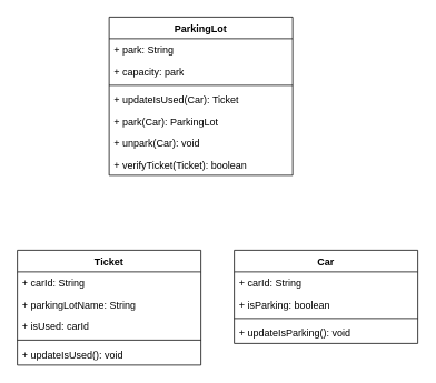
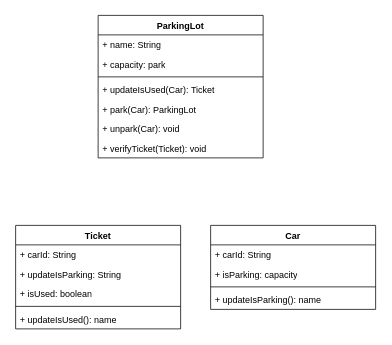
  <mxCell id="0" />
  <mxCell id="1" parent="0" />
  <mxCell id="2" value="ParkingLot" style="swimlane;fontStyle=1;align=center;verticalAlign=top;childLayout=stackLayout;horizontal=1;startSize=26;horizontalStack=0;resizeParent=1;resizeParentMax=0;resizeLast=0;collapsible=1;marginBottom=0;whiteSpace=wrap;html=1;" vertex="1" parent="1"><mxGeometry x="130" y="20" width="220" height="190" as="geometry" /></mxCell>
- <mxCell id="3" value="+ park: String" style="text;strokeColor=none;fillColor=none;align=left;verticalAlign=top;spacingLeft=4;spacingRight=4;overflow=hidden;rotatable=0;points=[[0,0.5],[1,0.5]];portConstraint=eastwest;whiteSpace=wrap;html=1;" vertex="1" parent="2"><mxGeometry y="26" width="220" height="26" as="geometry" /></mxCell>
+ <mxCell id="3" value="+ name: String" style="text;strokeColor=none;fillColor=none;align=left;verticalAlign=top;spacingLeft=4;spacingRight=4;overflow=hidden;rotatable=0;points=[[0,0.5],[1,0.5]];portConstraint=eastwest;whiteSpace=wrap;html=1;" vertex="1" parent="2"><mxGeometry y="26" width="220" height="26" as="geometry" /></mxCell>
  <mxCell id="4" value="+ capacity: park" style="text;strokeColor=none;fillColor=none;align=left;verticalAlign=top;spacingLeft=4;spacingRight=4;overflow=hidden;rotatable=0;points=[[0,0.5],[1,0.5]];portConstraint=eastwest;whiteSpace=wrap;html=1;" vertex="1" parent="2"><mxGeometry y="52" width="220" height="26" as="geometry" /></mxCell>
  <mxCell id="5" value="" style="line;strokeWidth=1;fillColor=none;align=left;verticalAlign=middle;spacingTop=-1;spacingLeft=3;spacingRight=3;rotatable=0;labelPosition=right;points=[];portConstraint=eastwest;strokeColor=inherit;" vertex="1" parent="2"><mxGeometry y="78" width="220" height="8" as="geometry" /></mxCell>
  <mxCell id="6" value="+ updateIsUsed(Car): Ticket" style="text;strokeColor=none;fillColor=none;align=left;verticalAlign=top;spacingLeft=4;spacingRight=4;overflow=hidden;rotatable=0;points=[[0,0.5],[1,0.5]];portConstraint=eastwest;whiteSpace=wrap;html=1;" vertex="1" parent="2"><mxGeometry y="86" width="220" height="26" as="geometry" /></mxCell>
  <mxCell id="7" value="+ park(Car): ParkingLot" style="text;strokeColor=none;fillColor=none;align=left;verticalAlign=top;spacingLeft=4;spacingRight=4;overflow=hidden;rotatable=0;points=[[0,0.5],[1,0.5]];portConstraint=eastwest;whiteSpace=wrap;html=1;" vertex="1" parent="2"><mxGeometry y="112" width="220" height="26" as="geometry" /></mxCell>
  <mxCell id="8" value="+ unpark(Car): void" style="text;strokeColor=none;fillColor=none;align=left;verticalAlign=top;spacingLeft=4;spacingRight=4;overflow=hidden;rotatable=0;points=[[0,0.5],[1,0.5]];portConstraint=eastwest;whiteSpace=wrap;html=1;" vertex="1" parent="2"><mxGeometry y="138" width="220" height="26" as="geometry" /></mxCell>
- <mxCell id="9" value="+ verifyTicket(Ticket): boolean" style="text;strokeColor=none;fillColor=none;align=left;verticalAlign=top;spacingLeft=4;spacingRight=4;overflow=hidden;rotatable=0;points=[[0,0.5],[1,0.5]];portConstraint=eastwest;whiteSpace=wrap;html=1;" vertex="1" parent="2"><mxGeometry y="164" width="220" height="26" as="geometry" /></mxCell>
+ <mxCell id="9" value="+ verifyTicket(Ticket): void" style="text;strokeColor=none;fillColor=none;align=left;verticalAlign=top;spacingLeft=4;spacingRight=4;overflow=hidden;rotatable=0;points=[[0,0.5],[1,0.5]];portConstraint=eastwest;whiteSpace=wrap;html=1;" vertex="1" parent="2"><mxGeometry y="164" width="220" height="26" as="geometry" /></mxCell>
  <mxCell id="10" value="Ticket" style="swimlane;fontStyle=1;align=center;verticalAlign=top;childLayout=stackLayout;horizontal=1;startSize=26;horizontalStack=0;resizeParent=1;resizeParentMax=0;resizeLast=0;collapsible=1;marginBottom=0;whiteSpace=wrap;html=1;" vertex="1" parent="1"><mxGeometry x="20" y="300" width="220" height="138" as="geometry" /></mxCell>
  <mxCell id="11" value="+ carId: String" style="text;strokeColor=none;fillColor=none;align=left;verticalAlign=top;spacingLeft=4;spacingRight=4;overflow=hidden;rotatable=0;points=[[0,0.5],[1,0.5]];portConstraint=eastwest;whiteSpace=wrap;html=1;" vertex="1" parent="10"><mxGeometry y="26" width="220" height="26" as="geometry" /></mxCell>
- <mxCell id="12" value="+ parkingLotName: String" style="text;strokeColor=none;fillColor=none;align=left;verticalAlign=top;spacingLeft=4;spacingRight=4;overflow=hidden;rotatable=0;points=[[0,0.5],[1,0.5]];portConstraint=eastwest;whiteSpace=wrap;html=1;" vertex="1" parent="10"><mxGeometry y="52" width="220" height="26" as="geometry" /></mxCell>
- <mxCell id="13" value="+ isUsed: carId" style="text;strokeColor=none;fillColor=none;align=left;verticalAlign=top;spacingLeft=4;spacingRight=4;overflow=hidden;rotatable=0;points=[[0,0.5],[1,0.5]];portConstraint=eastwest;whiteSpace=wrap;html=1;" vertex="1" parent="10"><mxGeometry y="78" width="220" height="26" as="geometry" /></mxCell>
+ <mxCell id="12" value="+ updateIsParking: String" style="text;strokeColor=none;fillColor=none;align=left;verticalAlign=top;spacingLeft=4;spacingRight=4;overflow=hidden;rotatable=0;points=[[0,0.5],[1,0.5]];portConstraint=eastwest;whiteSpace=wrap;html=1;" vertex="1" parent="10"><mxGeometry y="52" width="220" height="26" as="geometry" /></mxCell>
+ <mxCell id="13" value="+ isUsed: boolean" style="text;strokeColor=none;fillColor=none;align=left;verticalAlign=top;spacingLeft=4;spacingRight=4;overflow=hidden;rotatable=0;points=[[0,0.5],[1,0.5]];portConstraint=eastwest;whiteSpace=wrap;html=1;" vertex="1" parent="10"><mxGeometry y="78" width="220" height="26" as="geometry" /></mxCell>
  <mxCell id="14" value="" style="line;strokeWidth=1;fillColor=none;align=left;verticalAlign=middle;spacingTop=-1;spacingLeft=3;spacingRight=3;rotatable=0;labelPosition=right;points=[];portConstraint=eastwest;strokeColor=inherit;" vertex="1" parent="10"><mxGeometry y="104" width="220" height="8" as="geometry" /></mxCell>
- <mxCell id="15" value="+ updateIsUsed(): void" style="text;strokeColor=none;fillColor=none;align=left;verticalAlign=top;spacingLeft=4;spacingRight=4;overflow=hidden;rotatable=0;points=[[0,0.5],[1,0.5]];portConstraint=eastwest;whiteSpace=wrap;html=1;" vertex="1" parent="10"><mxGeometry y="112" width="220" height="26" as="geometry" /></mxCell>
+ <mxCell id="15" value="+ updateIsUsed(): name" style="text;strokeColor=none;fillColor=none;align=left;verticalAlign=top;spacingLeft=4;spacingRight=4;overflow=hidden;rotatable=0;points=[[0,0.5],[1,0.5]];portConstraint=eastwest;whiteSpace=wrap;html=1;" vertex="1" parent="10"><mxGeometry y="112" width="220" height="26" as="geometry" /></mxCell>
  <mxCell id="16" value="Car" style="swimlane;fontStyle=1;align=center;verticalAlign=top;childLayout=stackLayout;horizontal=1;startSize=26;horizontalStack=0;resizeParent=1;resizeParentMax=0;resizeLast=0;collapsible=1;marginBottom=0;whiteSpace=wrap;html=1;" vertex="1" parent="1"><mxGeometry x="280" y="300" width="220" height="112" as="geometry" /></mxCell>
  <mxCell id="17" value="+ carId: String" style="text;strokeColor=none;fillColor=none;align=left;verticalAlign=top;spacingLeft=4;spacingRight=4;overflow=hidden;rotatable=0;points=[[0,0.5],[1,0.5]];portConstraint=eastwest;whiteSpace=wrap;html=1;" vertex="1" parent="16"><mxGeometry y="26" width="220" height="26" as="geometry" /></mxCell>
- <mxCell id="18" value="+ isParking: boolean" style="text;strokeColor=none;fillColor=none;align=left;verticalAlign=top;spacingLeft=4;spacingRight=4;overflow=hidden;rotatable=0;points=[[0,0.5],[1,0.5]];portConstraint=eastwest;whiteSpace=wrap;html=1;" vertex="1" parent="16"><mxGeometry y="52" width="220" height="26" as="geometry" /></mxCell>
+ <mxCell id="18" value="+ isParking: capacity" style="text;strokeColor=none;fillColor=none;align=left;verticalAlign=top;spacingLeft=4;spacingRight=4;overflow=hidden;rotatable=0;points=[[0,0.5],[1,0.5]];portConstraint=eastwest;whiteSpace=wrap;html=1;" vertex="1" parent="16"><mxGeometry y="52" width="220" height="26" as="geometry" /></mxCell>
  <mxCell id="19" value="" style="line;strokeWidth=1;fillColor=none;align=left;verticalAlign=middle;spacingTop=-1;spacingLeft=3;spacingRight=3;rotatable=0;labelPosition=right;points=[];portConstraint=eastwest;strokeColor=inherit;" vertex="1" parent="16"><mxGeometry y="78" width="220" height="8" as="geometry" /></mxCell>
- <mxCell id="20" value="+ updateIsParking(): void" style="text;strokeColor=none;fillColor=none;align=left;verticalAlign=top;spacingLeft=4;spacingRight=4;overflow=hidden;rotatable=0;points=[[0,0.5],[1,0.5]];portConstraint=eastwest;whiteSpace=wrap;html=1;" vertex="1" parent="16"><mxGeometry y="86" width="220" height="26" as="geometry" /></mxCell>
+ <mxCell id="20" value="+ updateIsParking(): name" style="text;strokeColor=none;fillColor=none;align=left;verticalAlign=top;spacingLeft=4;spacingRight=4;overflow=hidden;rotatable=0;points=[[0,0.5],[1,0.5]];portConstraint=eastwest;whiteSpace=wrap;html=1;" vertex="1" parent="16"><mxGeometry y="86" width="220" height="26" as="geometry" /></mxCell>
